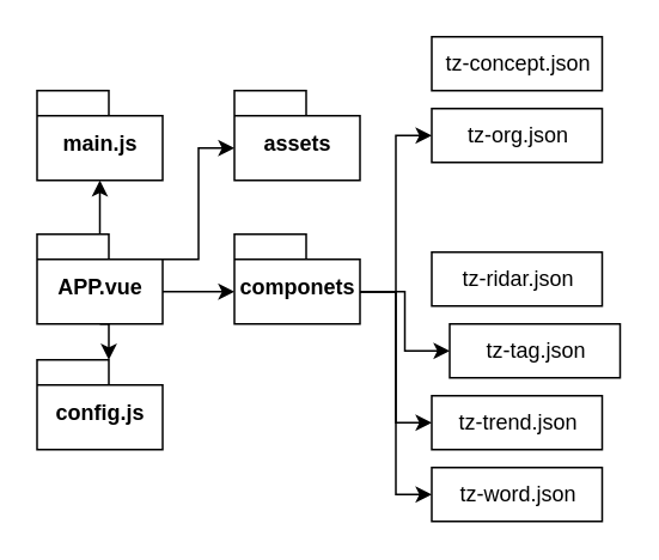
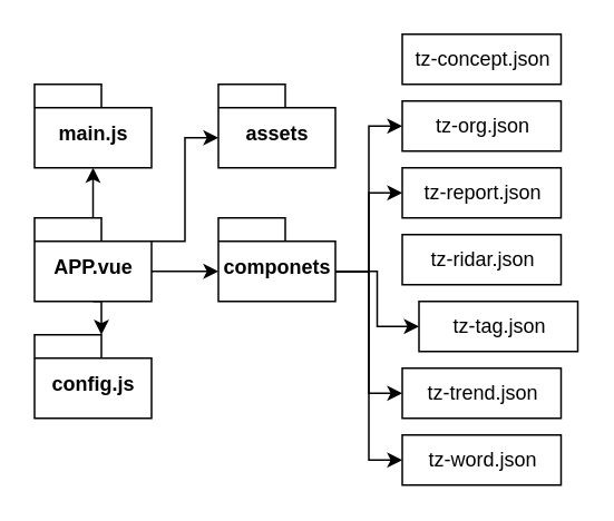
  <mxCell id="0" />
  <mxCell id="1" parent="0" />
  <mxCell id="2" style="edgeStyle=orthogonalEdgeStyle;rounded=0;orthogonalLoop=1;jettySize=auto;html=1;exitX=0;exitY=0;exitDx=40;exitDy=0;exitPerimeter=0;entryX=0.5;entryY=1;entryDx=0;entryDy=0;entryPerimeter=0;" edge="1" parent="1" source="6" target="7"><mxGeometry relative="1" as="geometry" /></mxCell>
  <mxCell id="3" style="edgeStyle=orthogonalEdgeStyle;rounded=0;orthogonalLoop=1;jettySize=auto;html=1;exitX=0.5;exitY=1;exitDx=0;exitDy=0;exitPerimeter=0;entryX=0;entryY=0;entryDx=40;entryDy=0;entryPerimeter=0;" edge="1" parent="1" source="6" target="8"><mxGeometry relative="1" as="geometry" /></mxCell>
  <mxCell id="4" style="edgeStyle=orthogonalEdgeStyle;rounded=0;orthogonalLoop=1;jettySize=auto;html=1;exitX=0;exitY=0;exitDx=70;exitDy=32;exitPerimeter=0;entryX=0;entryY=0;entryDx=0;entryDy=32;entryPerimeter=0;" edge="1" parent="1" source="6" target="14"><mxGeometry relative="1" as="geometry" /></mxCell>
  <mxCell id="5" style="edgeStyle=orthogonalEdgeStyle;rounded=0;orthogonalLoop=1;jettySize=auto;html=1;exitX=0;exitY=0;exitDx=70;exitDy=14;exitPerimeter=0;entryX=0;entryY=0;entryDx=0;entryDy=32;entryPerimeter=0;" edge="1" parent="1" source="6" target="15"><mxGeometry relative="1" as="geometry" /></mxCell>
  <mxCell id="6" value="APP.vue" style="shape=folder;fontStyle=1;spacingTop=10;tabWidth=40;tabHeight=14;tabPosition=left;html=1;" vertex="1" parent="1"><mxGeometry x="20" y="130" width="70" height="50" as="geometry" /></mxCell>
  <mxCell id="7" value="main.js" style="shape=folder;fontStyle=1;spacingTop=10;tabWidth=40;tabHeight=14;tabPosition=left;html=1;" vertex="1" parent="1"><mxGeometry x="20" y="50" width="70" height="50" as="geometry" /></mxCell>
  <mxCell id="8" value="config.js" style="shape=folder;fontStyle=1;spacingTop=10;tabWidth=40;tabHeight=14;tabPosition=left;html=1;" vertex="1" parent="1"><mxGeometry x="20" y="200" width="70" height="50" as="geometry" /></mxCell>
  <mxCell id="9" style="edgeStyle=orthogonalEdgeStyle;rounded=0;orthogonalLoop=1;jettySize=auto;html=1;exitX=0;exitY=0;exitDx=70;exitDy=32;exitPerimeter=0;entryX=0;entryY=0.5;entryDx=0;entryDy=0;" edge="1" parent="1" source="14" target="17"><mxGeometry relative="1" as="geometry" /></mxCell>
+ <mxCell id="10" style="edgeStyle=orthogonalEdgeStyle;rounded=0;orthogonalLoop=1;jettySize=auto;html=1;exitX=0;exitY=0;exitDx=70;exitDy=32;exitPerimeter=0;entryX=0;entryY=0.5;entryDx=0;entryDy=0;" edge="1" parent="1" source="14" target="18"><mxGeometry relative="1" as="geometry" /></mxCell>
  <mxCell id="11" style="edgeStyle=orthogonalEdgeStyle;rounded=0;orthogonalLoop=1;jettySize=auto;html=1;exitX=0;exitY=0;exitDx=70;exitDy=32;exitPerimeter=0;entryX=0;entryY=0.5;entryDx=0;entryDy=0;" edge="1" parent="1" source="14" target="20"><mxGeometry relative="1" as="geometry" /></mxCell>
  <mxCell id="12" style="edgeStyle=orthogonalEdgeStyle;rounded=0;orthogonalLoop=1;jettySize=auto;html=1;exitX=0;exitY=0;exitDx=70;exitDy=32;exitPerimeter=0;entryX=0;entryY=0.5;entryDx=0;entryDy=0;" edge="1" parent="1" source="14" target="21"><mxGeometry relative="1" as="geometry" /></mxCell>
  <mxCell id="13" style="edgeStyle=orthogonalEdgeStyle;rounded=0;orthogonalLoop=1;jettySize=auto;html=1;exitX=0;exitY=0;exitDx=70;exitDy=32;exitPerimeter=0;entryX=0;entryY=0.5;entryDx=0;entryDy=0;" edge="1" parent="1" source="14" target="22"><mxGeometry relative="1" as="geometry" /></mxCell>
  <mxCell id="14" value="componets" style="shape=folder;fontStyle=1;spacingTop=10;tabWidth=40;tabHeight=14;tabPosition=left;html=1;" vertex="1" parent="1"><mxGeometry x="130" y="130" width="70" height="50" as="geometry" /></mxCell>
  <mxCell id="15" value="assets" style="shape=folder;fontStyle=1;spacingTop=10;tabWidth=40;tabHeight=14;tabPosition=left;html=1;" vertex="1" parent="1"><mxGeometry x="130" y="50" width="70" height="50" as="geometry" /></mxCell>
  <mxCell id="16" value="tz-concept.json" style="html=1;" vertex="1" parent="1"><mxGeometry x="240" y="20" width="95" height="30" as="geometry" /></mxCell>
  <mxCell id="17" value="tz-org.json" style="html=1;" vertex="1" parent="1"><mxGeometry x="240" y="60" width="95" height="30" as="geometry" /></mxCell>
+ <mxCell id="18" value="tz-report.json" style="html=1;" vertex="1" parent="1"><mxGeometry x="240" y="100" width="95" height="30" as="geometry" /></mxCell>
  <mxCell id="19" value="tz-ridar.json" style="html=1;" vertex="1" parent="1"><mxGeometry x="240" y="140" width="95" height="30" as="geometry" /></mxCell>
  <mxCell id="20" value="tz-tag.json" style="html=1;" vertex="1" parent="1"><mxGeometry x="250" y="180" width="95" height="30" as="geometry" /></mxCell>
  <mxCell id="21" value="tz-trend.json" style="html=1;" vertex="1" parent="1"><mxGeometry x="240" y="220" width="95" height="30" as="geometry" /></mxCell>
  <mxCell id="22" value="tz-word.json" style="html=1;" vertex="1" parent="1"><mxGeometry x="240" y="260" width="95" height="30" as="geometry" /></mxCell>
